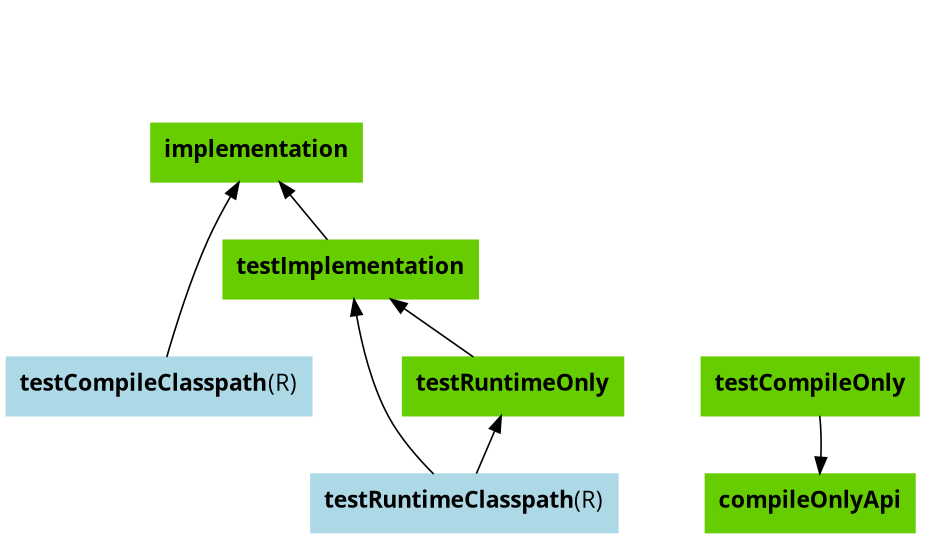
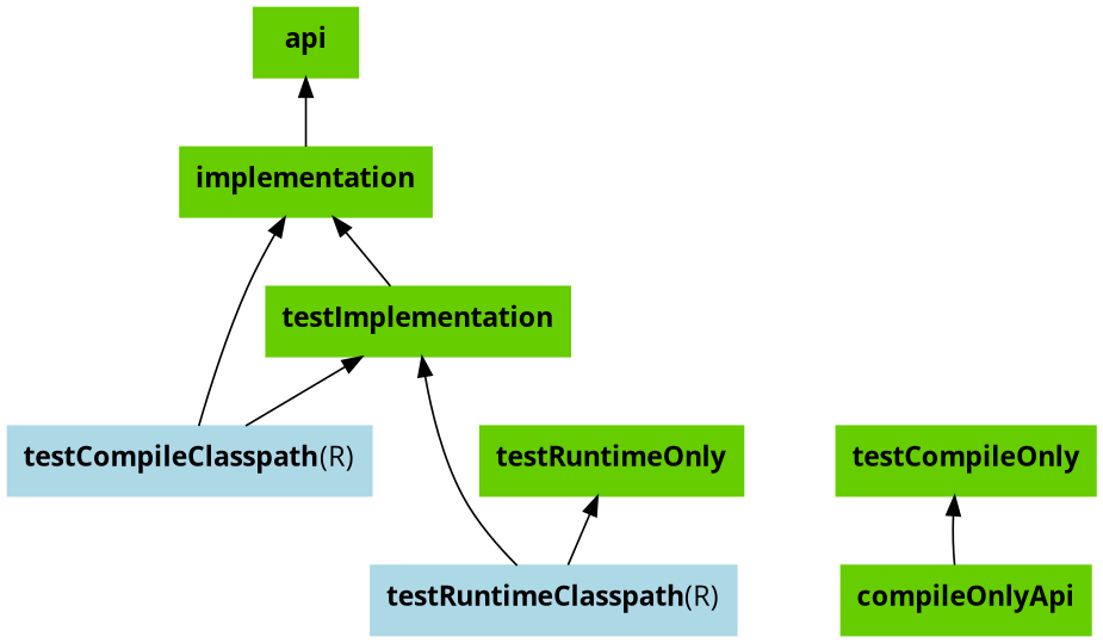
  digraph {
    fontname="Open Sans"
    rankdir=BT
    node [bgcolor=chartreuse3 color=chartreuse3 fontname="Open Sans" shape=box style=filled]
    edge [fontname="Open Sans"]
+   n1 [label=<<B>api</B>>]
    n2 [label=<<B>compileOnlyApi</B>>]
    n3 [label=<<B>implementation</B>>]
    n4 [bgcolor=lightblue color=lightblue label=<<B>testCompileClasspath</B>(R)>]
    n5 [label=<<B>testImplementation</B>>]
    n6 [label=<<B>testCompileOnly</B>>]
    n7 [bgcolor=lightblue color=lightblue label=<<B>testRuntimeClasspath</B>(R)>]
    n8 [label=<<B>testRuntimeOnly</B>>]
+   n3 -> n1
    n4 -> n3
-   n8 -> n5
+   n4 -> n5
    n5 -> n3
-   n6 -> n2
+   n2 -> n6
    n7 -> n5
    n7 -> n8
  }
